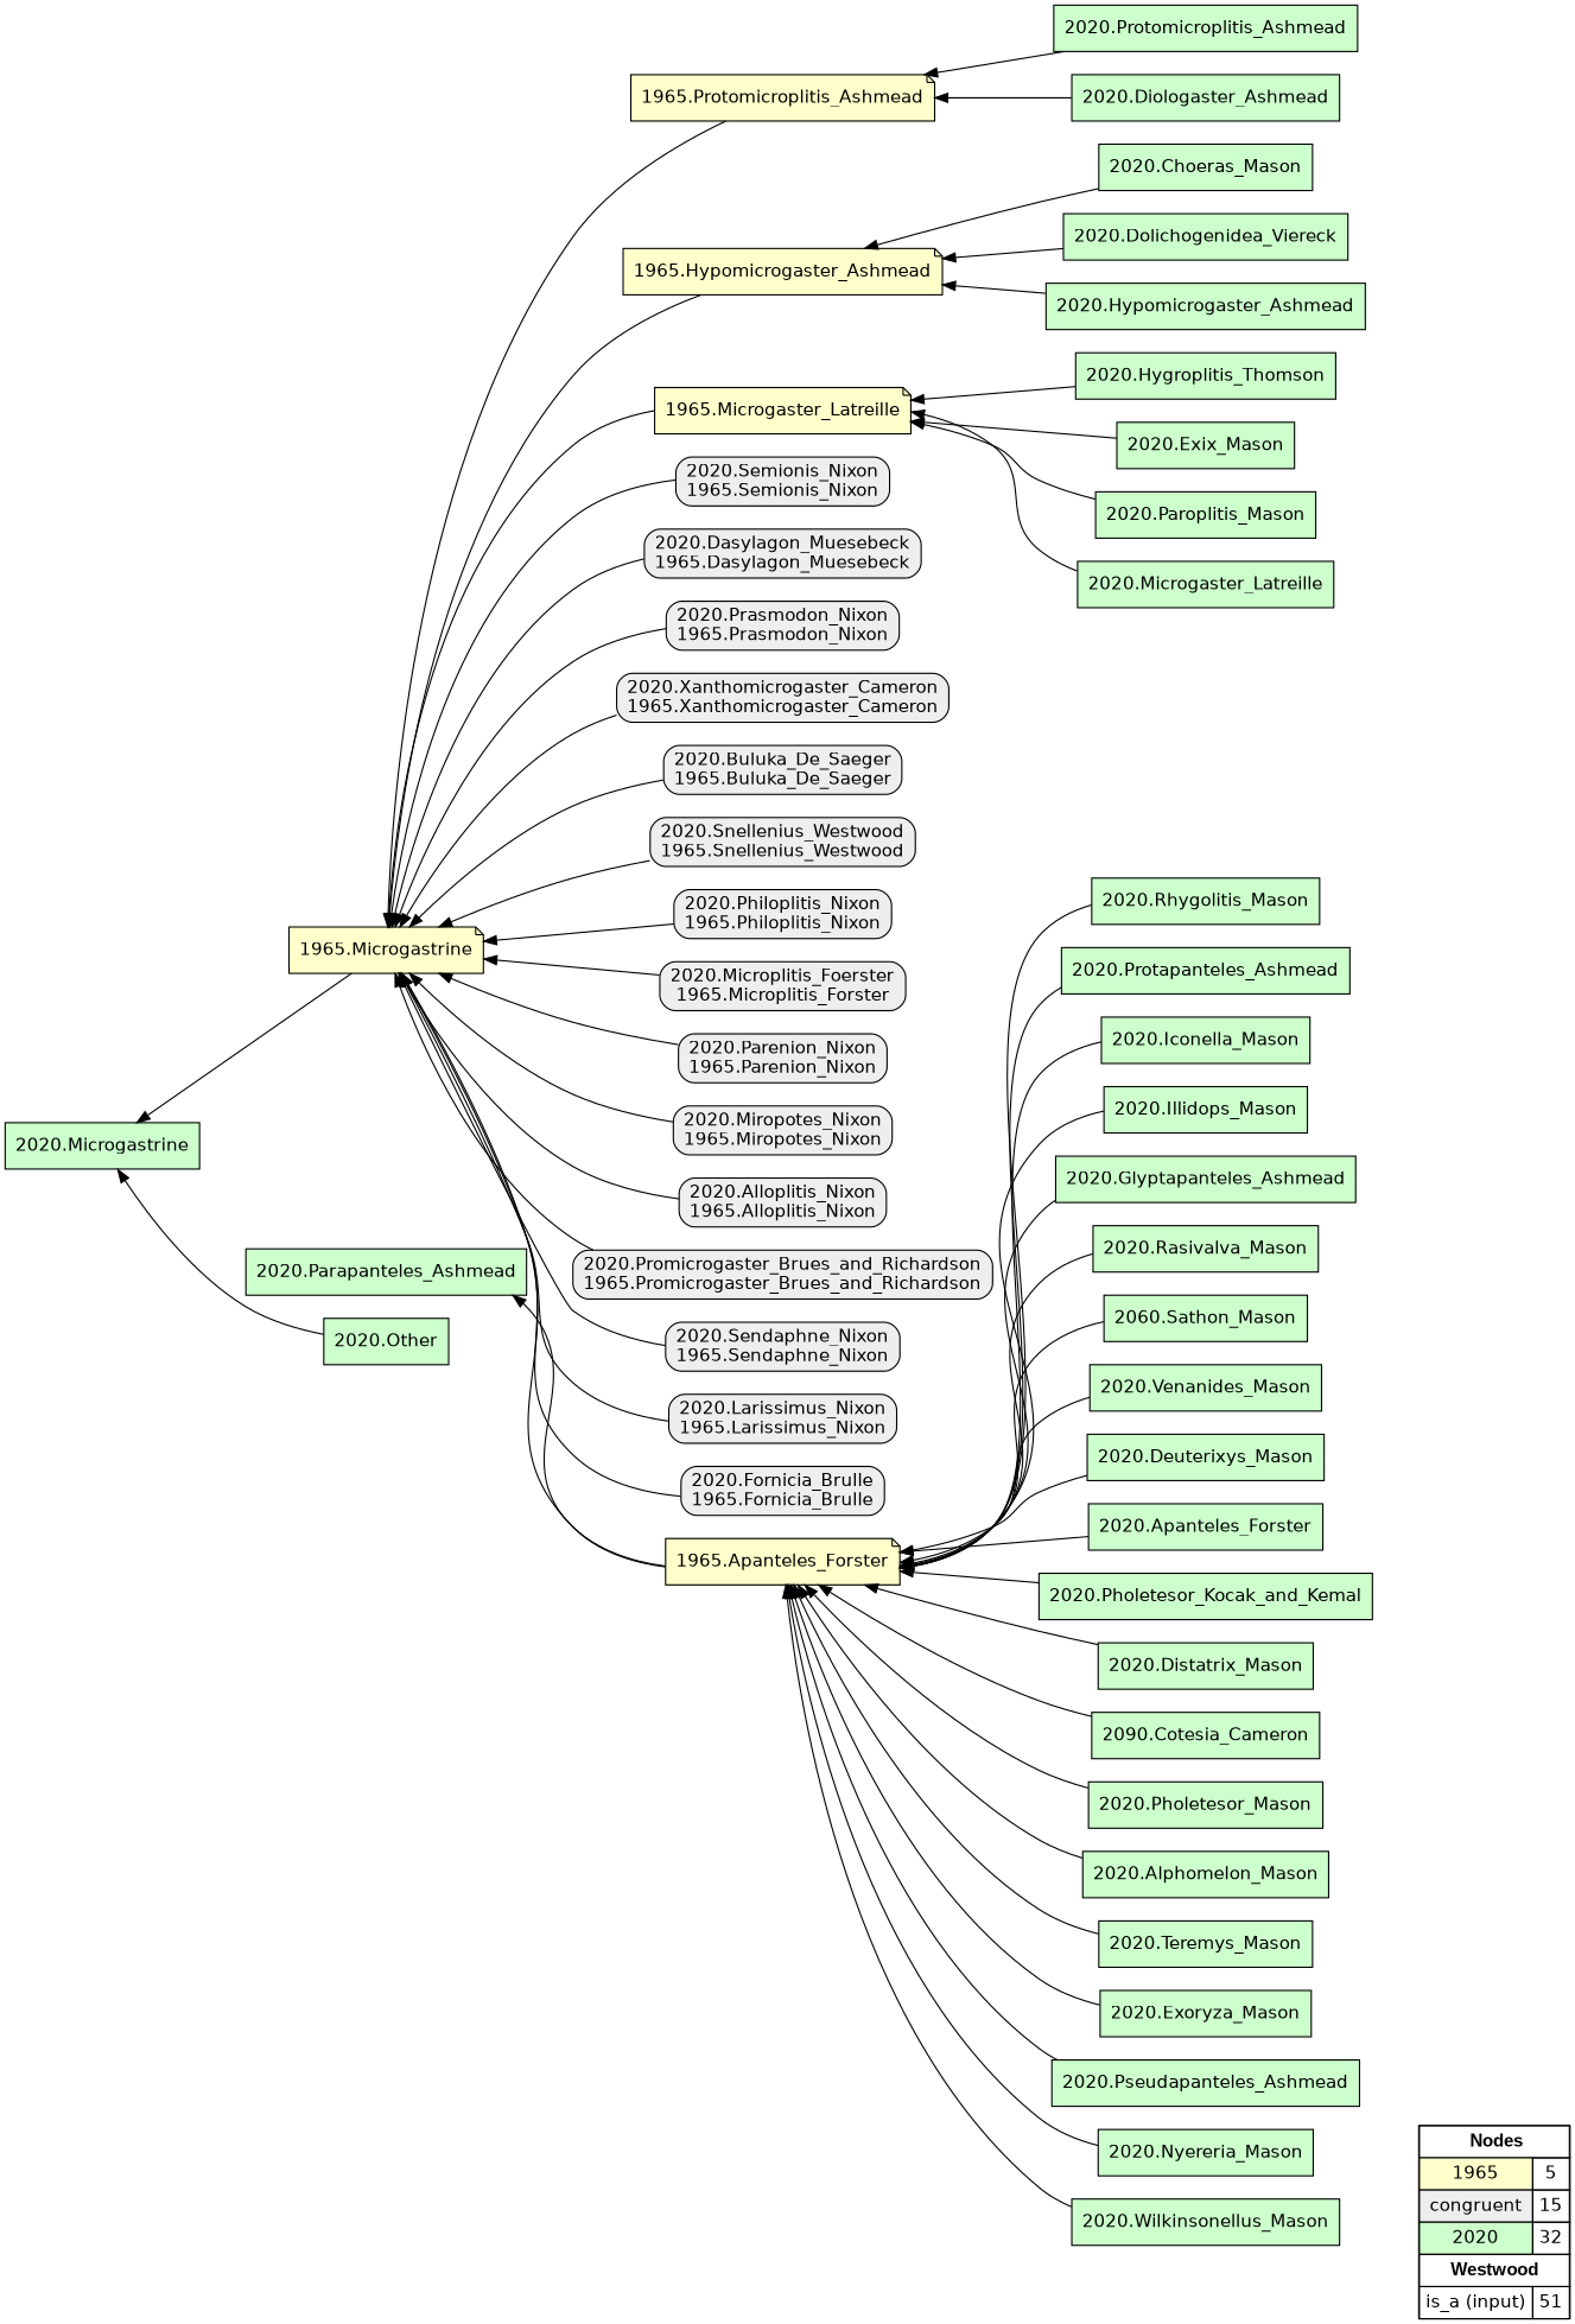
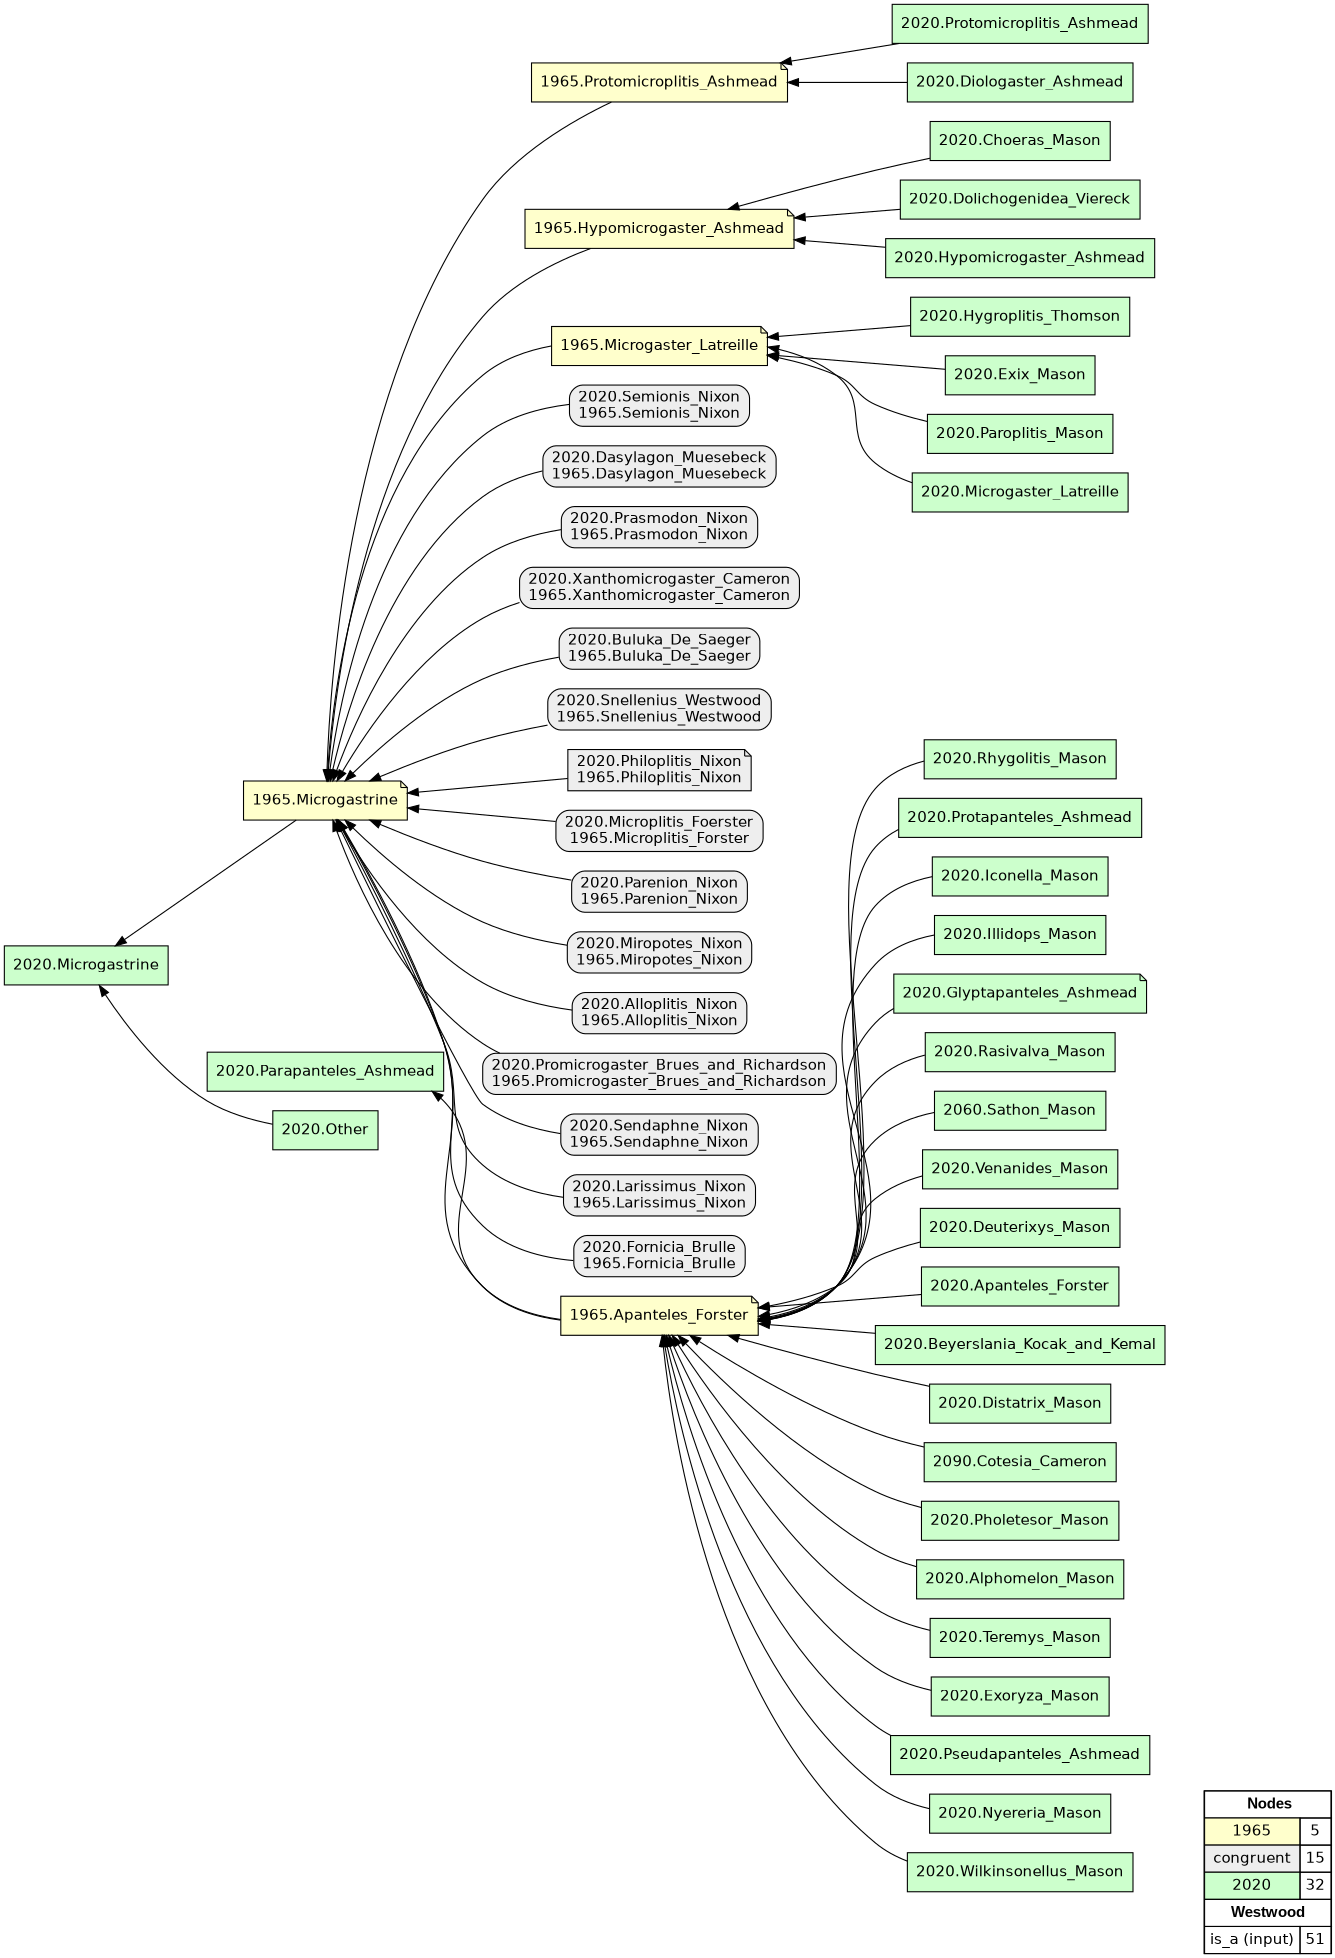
  digraph {
    rankdir=RL
    node [fillcolor="#CCFFCC" fontname=helvetica shape=box style=filled]
    edge [arrowhead=normal color="#000000" constraint=true penwidth=1 style=solid]
    n1 [fillcolor=white label=<   <TABLE BORDER="0" CELLBORDER="1" CELLSPACING="0" CELLPADDING="4">  <TR> <TD COLSPAN="2"><font face="Arial Black"> Nodes</font></TD> </TR>  <TR>   <TD bgcolor="#FFFFCC" fontname="helvetica">1965</TD>   <TD>5</TD>   </TR>  <TR>   <TD bgcolor="#EEEEEE" fontname="helvetica">congruent</TD>   <TD>15</TD>   </TR>  <TR>   <TD bgcolor="#CCFFCC" fontname="helvetica">2020</TD>   <TD>32</TD>   </TR>  <TR> <TD COLSPAN="2"><font face = "Arial Black"> Westwood </font></TD> </TR>  <TR>   <TD><font color ="#000000">is_a (input)</font></TD><TD>51</TD> </TR> </TABLE>   > margin=0]
    "1965.Protomicroplitis_Ashmead" [fillcolor="#FFFFCC" shape=note]
    "1965.Microgastrine" [fillcolor="#FFFFCC" shape=note]
    "2020.Microgastrine"
    "1965.Hypomicrogaster_Ashmead" [fillcolor="#FFFFCC" shape=note]
    "1965.Apanteles_Forster" [fillcolor="#FFFFCC" shape=note]
    "2020.Parapanteles_Ashmead"
    "1965.Microgaster_Latreille" [fillcolor="#FFFFCC" shape=note]
    "2020.Semionis_Nixon\n1965.Semionis_Nixon" [fillcolor="#EEEEEE" style="filled,rounded"]
    "2020.Dasylagon_Muesebeck\n1965.Dasylagon_Muesebeck" [fillcolor="#EEEEEE" style="filled,rounded"]
    "2020.Prasmodon_Nixon\n1965.Prasmodon_Nixon" [fillcolor="#EEEEEE" style="filled,rounded"]
    "2020.Xanthomicrogaster_Cameron\n1965.Xanthomicrogaster_Cameron" [fillcolor="#EEEEEE" style="filled,rounded"]
    "2020.Buluka_De_Saeger\n1965.Buluka_De_Saeger" [fillcolor="#EEEEEE" style="filled,rounded"]
    "2020.Snellenius_Westwood\n1965.Snellenius_Westwood" [fillcolor="#EEEEEE" style="filled,rounded"]
-   "2020.Philoplitis_Nixon\n1965.Philoplitis_Nixon" [fillcolor="#EEEEEE" style="filled,rounded"]
+   "2020.Philoplitis_Nixon\n1965.Philoplitis_Nixon" [fillcolor="#EEEEEE" shape=note style="filled,rounded"]
    "2020.Microplitis_Foerster\n1965.Microplitis_Forster" [fillcolor="#EEEEEE" style="filled,rounded"]
    "2020.Parenion_Nixon\n1965.Parenion_Nixon" [fillcolor="#EEEEEE" style="filled,rounded"]
    "2020.Miropotes_Nixon\n1965.Miropotes_Nixon" [fillcolor="#EEEEEE" style="filled,rounded"]
    "2020.Alloplitis_Nixon\n1965.Alloplitis_Nixon" [fillcolor="#EEEEEE" style="filled,rounded"]
    "2020.Promicrogaster_Brues_and_Richardson\n1965.Promicrogaster_Brues_and_Richardson" [fillcolor="#EEEEEE" style="filled,rounded"]
    "2020.Sendaphne_Nixon\n1965.Sendaphne_Nixon" [fillcolor="#EEEEEE" style="filled,rounded"]
    "2020.Larissimus_Nixon\n1965.Larissimus_Nixon" [fillcolor="#EEEEEE" style="filled,rounded"]
    "2020.Fornicia_Brulle\n1965.Fornicia_Brulle" [fillcolor="#EEEEEE" style="filled,rounded"]
    "2020.Microgaster_Latreille"
    "2020.Illidops_Mason"
-   "2020.Glyptapanteles_Ashmead"
+   "2020.Glyptapanteles_Ashmead" [shape=note]
    "2020.Rasivalva_Mason"
    "2020.Choeras_Mason"
    n29 [label="2060.Sathon_Mason"]
    "2020.Venanides_Mason"
    "2020.Deuterixys_Mason"
    "2020.Apanteles_Forster"
    "2020.Dolichogenidea_Viereck"
    "2020.Other"
    "2020.Hygroplitis_Thomson"
-   "2020.Beyerslania_Kocak_and_Kemal" [label="2020.Pholetesor_Kocak_and_Kemal"]
+   "2020.Beyerslania_Kocak_and_Kemal"
    "2020.Distatrix_Mason"
    "2020.Hypomicrogaster_Ashmead"
    "2020.Diologaster_Ashmead"
    n40 [label="2090.Cotesia_Cameron"]
    "2020.Exix_Mason"
    "2020.Pholetesor_Mason"
    "2020.Alphomelon_Mason"
    "2020.Teremys_Mason"
    "2020.Exoryza_Mason"
    "2020.Paroplitis_Mason"
    "2020.Pseudapanteles_Ashmead"
    "2020.Protomicroplitis_Ashmead"
    "2020.Nyereria_Mason"
    "2020.Wilkinsonellus_Mason"
    "2020.Rhygolitis_Mason"
    "2020.Protapanteles_Ashmead"
    "2020.Iconella_Mason"
    subgraph sub_1 {
      rank=source
      n1
    }
    "1965.Protomicroplitis_Ashmead" -> "1965.Microgastrine"
    "1965.Microgastrine" -> "2020.Microgastrine"
    "1965.Hypomicrogaster_Ashmead" -> "1965.Microgastrine"
    "1965.Apanteles_Forster" -> "1965.Microgastrine"
    "1965.Apanteles_Forster" -> "2020.Parapanteles_Ashmead"
    "1965.Microgaster_Latreille" -> "1965.Microgastrine"
    "2020.Semionis_Nixon\n1965.Semionis_Nixon" -> "1965.Microgastrine"
    "2020.Dasylagon_Muesebeck\n1965.Dasylagon_Muesebeck" -> "1965.Microgastrine"
    "2020.Prasmodon_Nixon\n1965.Prasmodon_Nixon" -> "1965.Microgastrine"
    "2020.Xanthomicrogaster_Cameron\n1965.Xanthomicrogaster_Cameron" -> "1965.Microgastrine"
    "2020.Buluka_De_Saeger\n1965.Buluka_De_Saeger" -> "1965.Microgastrine"
    "2020.Snellenius_Westwood\n1965.Snellenius_Westwood" -> "1965.Microgastrine"
    "2020.Philoplitis_Nixon\n1965.Philoplitis_Nixon" -> "1965.Microgastrine"
    "2020.Microplitis_Foerster\n1965.Microplitis_Forster" -> "1965.Microgastrine"
    "2020.Parenion_Nixon\n1965.Parenion_Nixon" -> "1965.Microgastrine"
    "2020.Miropotes_Nixon\n1965.Miropotes_Nixon" -> "1965.Microgastrine"
    "2020.Alloplitis_Nixon\n1965.Alloplitis_Nixon" -> "1965.Microgastrine"
    "2020.Promicrogaster_Brues_and_Richardson\n1965.Promicrogaster_Brues_and_Richardson" -> "1965.Microgastrine"
    "2020.Sendaphne_Nixon\n1965.Sendaphne_Nixon" -> "1965.Microgastrine"
    "2020.Larissimus_Nixon\n1965.Larissimus_Nixon" -> "1965.Microgastrine"
    "2020.Fornicia_Brulle\n1965.Fornicia_Brulle" -> "1965.Microgastrine"
    "2020.Microgaster_Latreille" -> "1965.Microgaster_Latreille"
    "2020.Illidops_Mason" -> "1965.Apanteles_Forster"
    "2020.Glyptapanteles_Ashmead" -> "1965.Apanteles_Forster"
    "2020.Rasivalva_Mason" -> "1965.Apanteles_Forster"
    "2020.Choeras_Mason" -> "1965.Hypomicrogaster_Ashmead"
    n29 -> "1965.Apanteles_Forster"
    "2020.Venanides_Mason" -> "1965.Apanteles_Forster"
    "2020.Deuterixys_Mason" -> "1965.Apanteles_Forster"
    "2020.Apanteles_Forster" -> "1965.Apanteles_Forster"
    "2020.Dolichogenidea_Viereck" -> "1965.Hypomicrogaster_Ashmead"
    "2020.Other" -> "2020.Microgastrine"
    "2020.Hygroplitis_Thomson" -> "1965.Microgaster_Latreille"
    "2020.Beyerslania_Kocak_and_Kemal" -> "1965.Apanteles_Forster"
    "2020.Distatrix_Mason" -> "1965.Apanteles_Forster"
    "2020.Hypomicrogaster_Ashmead" -> "1965.Hypomicrogaster_Ashmead"
    "2020.Diologaster_Ashmead" -> "1965.Protomicroplitis_Ashmead"
    n40 -> "1965.Apanteles_Forster"
    "2020.Exix_Mason" -> "1965.Microgaster_Latreille"
    "2020.Pholetesor_Mason" -> "1965.Apanteles_Forster"
    "2020.Alphomelon_Mason" -> "1965.Apanteles_Forster"
    "2020.Teremys_Mason" -> "1965.Apanteles_Forster"
    "2020.Exoryza_Mason" -> "1965.Apanteles_Forster"
    "2020.Paroplitis_Mason" -> "1965.Microgaster_Latreille"
    "2020.Pseudapanteles_Ashmead" -> "1965.Apanteles_Forster"
    "2020.Protomicroplitis_Ashmead" -> "1965.Protomicroplitis_Ashmead"
    "2020.Nyereria_Mason" -> "1965.Apanteles_Forster"
    "2020.Wilkinsonellus_Mason" -> "1965.Apanteles_Forster"
    "2020.Rhygolitis_Mason" -> "1965.Apanteles_Forster"
    "2020.Protapanteles_Ashmead" -> "1965.Apanteles_Forster"
    "2020.Iconella_Mason" -> "1965.Apanteles_Forster"
  }
